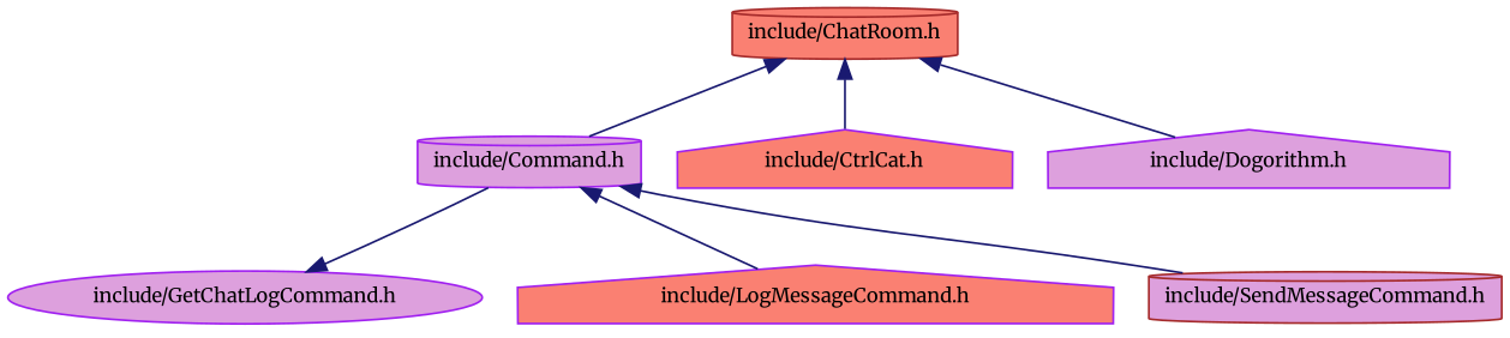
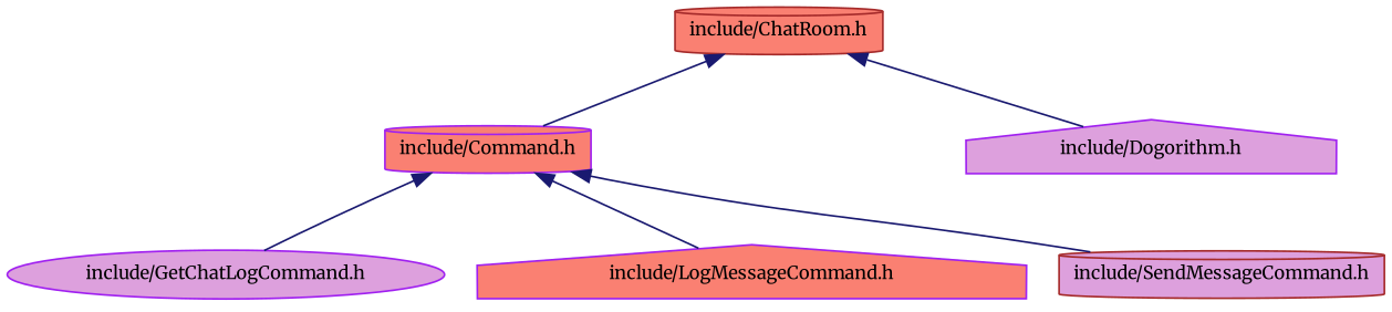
  digraph {
    fontname=Merriweather
    node [color=purple fillcolor=salmon fontname=Merriweather fontsize=10 shape=cylinder style=filled]
    edge [color=midnightblue dir=back fontname=Merriweather fontsize=10 labelfontname=Helvetica labelfontsize=10 style=solid]
    n1 [color=brown height=0.2 label="include/ChatRoom.h" width=0.4]
-   n2 [fillcolor=plum height=0.2 label="include/Command.h" width=0.4]
-   n3 [height=0.2 label="include/CtrlCat.h" shape=house width=0.4]
+   n2 [height=0.2 label="include/Command.h" width=0.4]
    n4 [fillcolor=plum height=0.2 label="include/Dogorithm.h" shape=house width=0.4]
    n5 [fillcolor=plum height=0.2 label="include/GetChatLogCommand.h" shape=ellipse width=0.4]
    n6 [height=0.2 label="include/LogMessageCommand.h" shape=house width=0.4]
    n7 [color=brown fillcolor=plum height=0.2 label="include/SendMessageCommand.h" width=0.4]
    n1 -> n2
-   n1 -> n3
    n1 -> n4
-   n5 -> n2
+   n2 -> n5
    n2 -> n6
    n2 -> n7
  }
